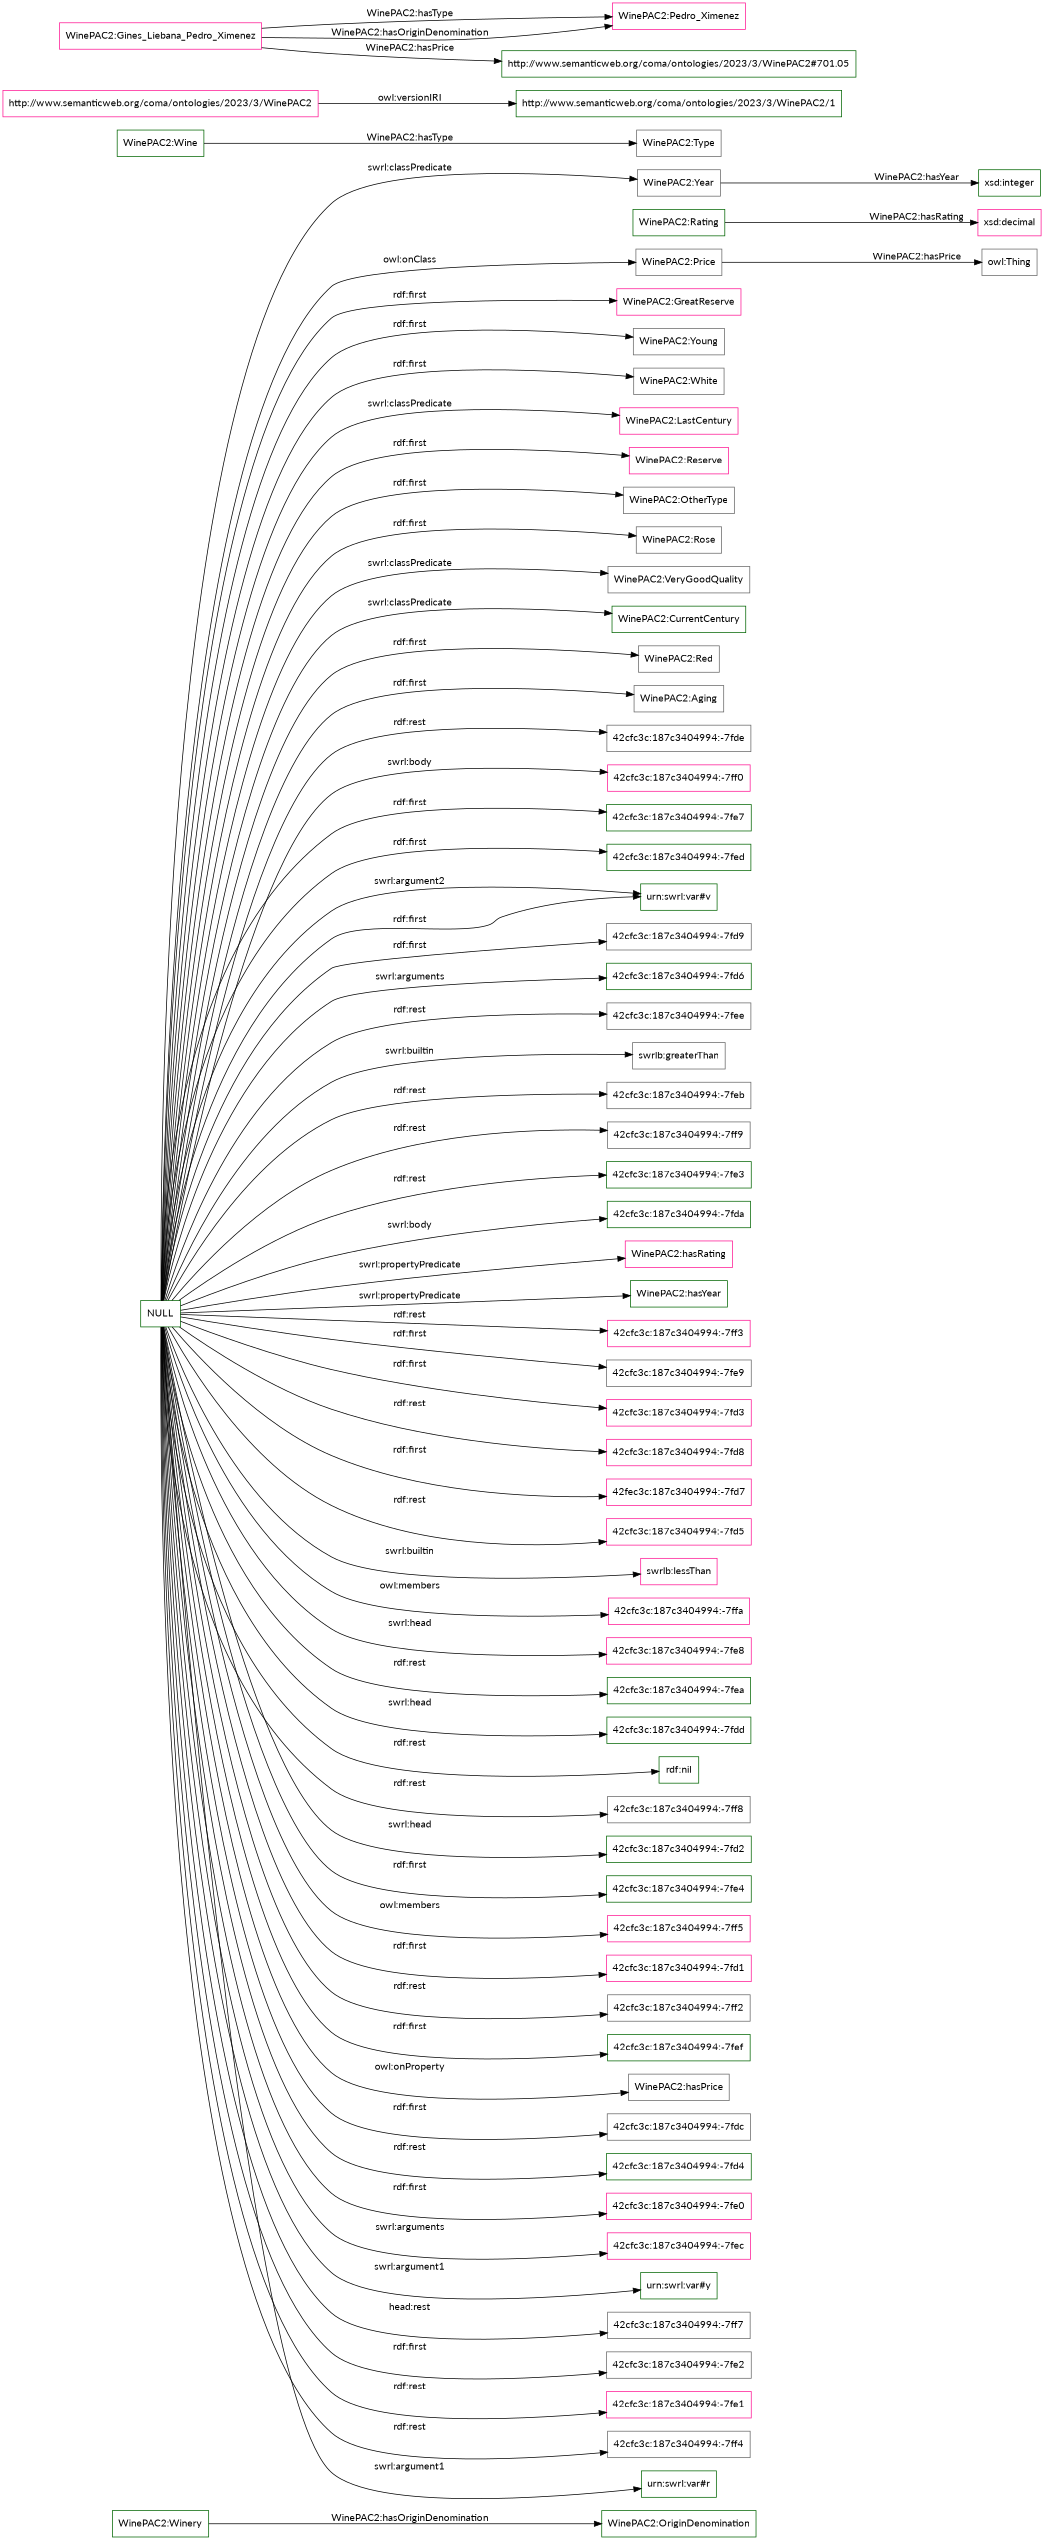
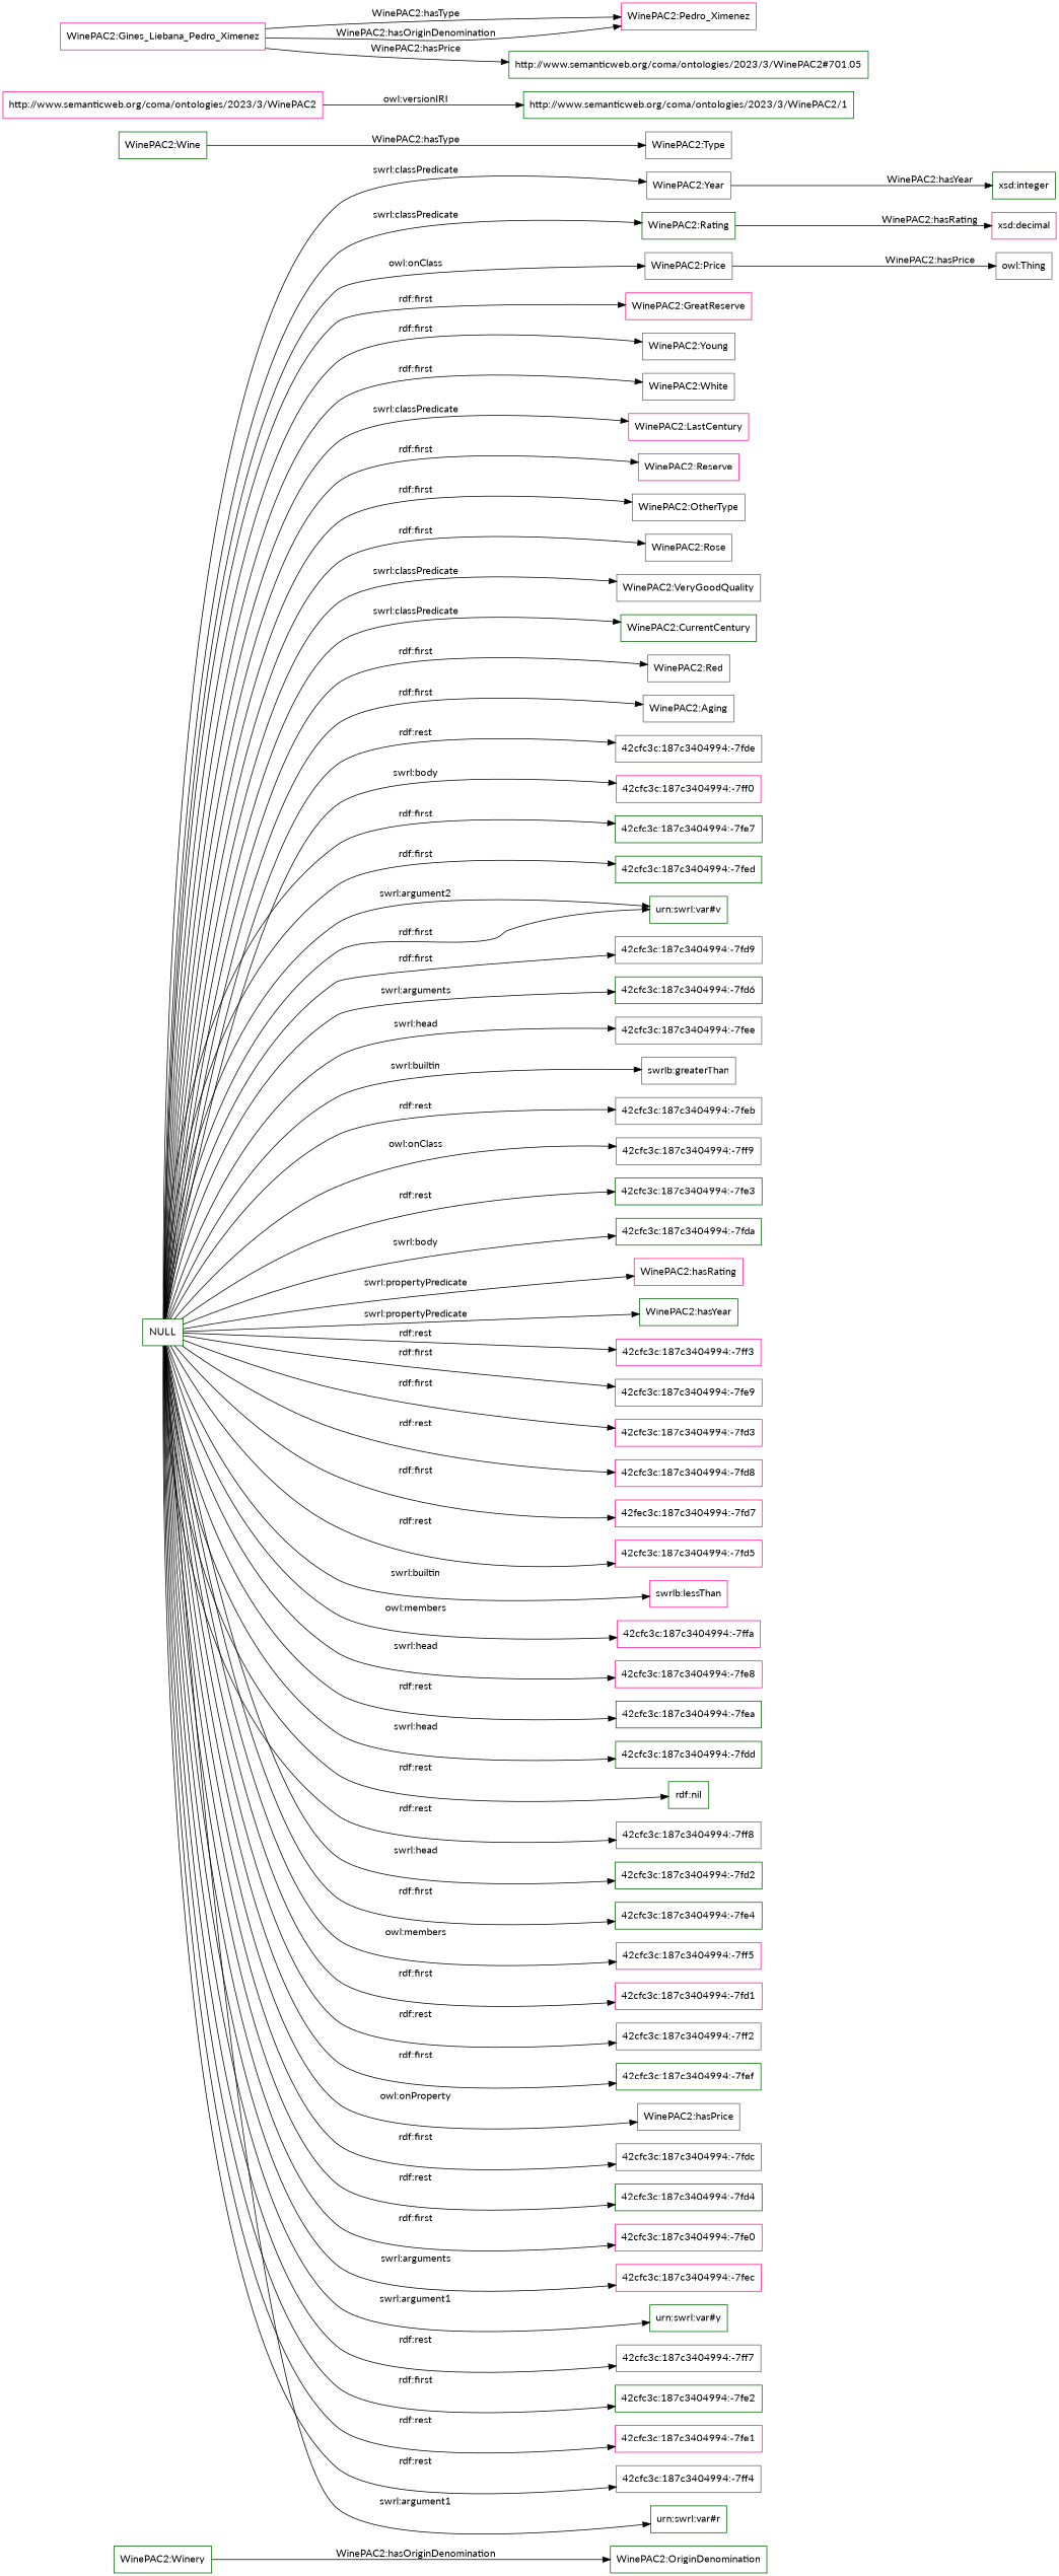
  digraph {
    fontname=Lato
    rankdir=LR
    node [color=darkgreen fontname=Lato shape=rectangle]
    edge [fontname=Lato]
    "WinePAC2:Winery"
    "WinePAC2:OriginDenomination"
    "xsd:integer"
    "WinePAC2:Year" [color=gray40]
    "WinePAC2:Wine"
    "WinePAC2:Type" [color=gray40]
    "WinePAC2:Rating"
    "xsd:decimal" [color=deeppink]
    "WinePAC2:Price" [color=gray40]
    "owl:Thing" [color=gray40]
    "http://www.semanticweb.org/coma/ontologies/2023/3/WinePAC2" [color=deeppink]
    "http://www.semanticweb.org/coma/ontologies/2023/3/WinePAC2/1"
    "WinePAC2:Gines_Liebana_Pedro_Ximenez" [color=deeppink]
    "WinePAC2:Pedro_Ximenez" [color=deeppink]
    "http://www.semanticweb.org/coma/ontologies/2023/3/WinePAC2#701.05"
    NULL
    "WinePAC2:GreatReserve" [color=deeppink]
    "WinePAC2:Young" [color=gray40]
    "WinePAC2:White" [color=gray40]
    "WinePAC2:LastCentury" [color=deeppink]
    "WinePAC2:Reserve" [color=deeppink]
    "WinePAC2:OtherType" [color=gray40]
    "WinePAC2:Rose" [color=gray40]
    "WinePAC2:VeryGoodQuality" [color=gray40]
    "WinePAC2:CurrentCentury"
    "WinePAC2:Red" [color=gray40]
    "WinePAC2:Aging" [color=gray40]
    "42cfc3c:187c3404994:-7fde" [color=gray40]
    "42cfc3c:187c3404994:-7ff0" [color=deeppink]
    "42cfc3c:187c3404994:-7fe7"
    "42cfc3c:187c3404994:-7fed"
    "urn:swrl:var#v"
    "42cfc3c:187c3404994:-7fd9" [color=gray40]
    "42cfc3c:187c3404994:-7fd6"
    "42cfc3c:187c3404994:-7fee" [color=gray40]
    "swrlb:greaterThan" [color=gray40]
    "42cfc3c:187c3404994:-7feb" [color=gray40]
    "42cfc3c:187c3404994:-7ff9" [color=gray40]
    "42cfc3c:187c3404994:-7fe3"
    "42cfc3c:187c3404994:-7fda"
    "WinePAC2:hasRating" [color=deeppink]
    "WinePAC2:hasYear"
    "42cfc3c:187c3404994:-7ff3" [color=deeppink]
    "42cfc3c:187c3404994:-7fe9" [color=gray40]
    "42cfc3c:187c3404994:-7fd3" [color=deeppink]
    "42cfc3c:187c3404994:-7fd8" [color=deeppink]
    n47 [color=deeppink label="42fec3c:187c3404994:-7fd7"]
    "42cfc3c:187c3404994:-7fd5" [color=deeppink]
    "swrlb:lessThan" [color=deeppink]
    "42cfc3c:187c3404994:-7ffa" [color=deeppink]
    "42cfc3c:187c3404994:-7fe8" [color=deeppink]
    "42cfc3c:187c3404994:-7fea"
    "42cfc3c:187c3404994:-7fdd"
    "rdf:nil"
    "42cfc3c:187c3404994:-7ff8" [color=gray40]
    "42cfc3c:187c3404994:-7fd2"
    "42cfc3c:187c3404994:-7fe4"
    "42cfc3c:187c3404994:-7ff5" [color=deeppink]
    "42cfc3c:187c3404994:-7fd1" [color=deeppink]
    "42cfc3c:187c3404994:-7ff2" [color=gray40]
    "42cfc3c:187c3404994:-7fef"
    "WinePAC2:hasPrice" [color=gray40]
    "42cfc3c:187c3404994:-7fdc" [color=gray40]
    "42cfc3c:187c3404994:-7fd4"
    "42cfc3c:187c3404994:-7fe0" [color=deeppink]
    "42cfc3c:187c3404994:-7fec" [color=deeppink]
    "urn:swrl:var#y"
    "42cfc3c:187c3404994:-7ff7" [color=gray40]
-   "42cfc3c:187c3404994:-7fe2" [color=gray40]
+   "42cfc3c:187c3404994:-7fe2"
    "42cfc3c:187c3404994:-7fe1" [color=deeppink]
    "42cfc3c:187c3404994:-7ff4" [color=gray40]
    "urn:swrl:var#r"
    "WinePAC2:Winery" -> "WinePAC2:OriginDenomination" [label="WinePAC2:hasOriginDenomination"]
    "WinePAC2:Year" -> "xsd:integer" [label="WinePAC2:hasYear"]
    "WinePAC2:Wine" -> "WinePAC2:Type" [label="WinePAC2:hasType"]
    "WinePAC2:Rating" -> "xsd:decimal" [label="WinePAC2:hasRating"]
    "WinePAC2:Price" -> "owl:Thing" [label="WinePAC2:hasPrice"]
    "http://www.semanticweb.org/coma/ontologies/2023/3/WinePAC2" -> "http://www.semanticweb.org/coma/ontologies/2023/3/WinePAC2/1" [label="owl:versionIRI"]
    "WinePAC2:Gines_Liebana_Pedro_Ximenez" -> "WinePAC2:Pedro_Ximenez" [label="WinePAC2:hasType"]
    "WinePAC2:Gines_Liebana_Pedro_Ximenez" -> "WinePAC2:Pedro_Ximenez" [label="WinePAC2:hasOriginDenomination"]
    "WinePAC2:Gines_Liebana_Pedro_Ximenez" -> "http://www.semanticweb.org/coma/ontologies/2023/3/WinePAC2#701.05" [label="WinePAC2:hasPrice"]
    NULL -> "WinePAC2:Year" [label="swrl:classPredicate"]
+   NULL -> "WinePAC2:Rating" [label="swrl:classPredicate"]
    NULL -> "WinePAC2:Price" [label="owl:onClass"]
    NULL -> "WinePAC2:GreatReserve" [label="rdf:first"]
    NULL -> "WinePAC2:Young" [label="rdf:first"]
    NULL -> "WinePAC2:White" [label="rdf:first"]
    NULL -> "WinePAC2:LastCentury" [label="swrl:classPredicate"]
    NULL -> "WinePAC2:Reserve" [label="rdf:first"]
    NULL -> "WinePAC2:OtherType" [label="rdf:first"]
    NULL -> "WinePAC2:Rose" [label="rdf:first"]
    NULL -> "WinePAC2:VeryGoodQuality" [label="swrl:classPredicate"]
    NULL -> "WinePAC2:CurrentCentury" [label="swrl:classPredicate"]
    NULL -> "WinePAC2:Red" [label="rdf:first"]
    NULL -> "WinePAC2:Aging" [label="rdf:first"]
    NULL -> "42cfc3c:187c3404994:-7fde" [label="rdf:rest"]
    NULL -> "42cfc3c:187c3404994:-7ff0" [label="swrl:body"]
    NULL -> "42cfc3c:187c3404994:-7fe7" [label="rdf:first"]
    NULL -> "42cfc3c:187c3404994:-7fed" [label="rdf:first"]
    NULL -> "urn:swrl:var#v" [label="swrl:argument2"]
    NULL -> "urn:swrl:var#v" [label="rdf:first"]
    NULL -> "42cfc3c:187c3404994:-7fd9" [label="rdf:first"]
    NULL -> "42cfc3c:187c3404994:-7fd6" [label="swrl:arguments"]
-   NULL -> "42cfc3c:187c3404994:-7fee" [label="rdf:rest"]
+   NULL -> "42cfc3c:187c3404994:-7fee" [label="swrl:head"]
    NULL -> "swrlb:greaterThan" [label="swrl:builtin"]
    NULL -> "42cfc3c:187c3404994:-7feb" [label="rdf:rest"]
-   NULL -> "42cfc3c:187c3404994:-7ff9" [label="rdf:rest"]
+   NULL -> "42cfc3c:187c3404994:-7ff9" [label="owl:onClass"]
    NULL -> "42cfc3c:187c3404994:-7fe3" [label="rdf:rest"]
    NULL -> "42cfc3c:187c3404994:-7fda" [label="swrl:body"]
    NULL -> "WinePAC2:hasRating" [label="swrl:propertyPredicate"]
    NULL -> "WinePAC2:hasYear" [label="swrl:propertyPredicate"]
    NULL -> "42cfc3c:187c3404994:-7ff3" [label="rdf:rest"]
    NULL -> "42cfc3c:187c3404994:-7fe9" [label="rdf:first"]
    NULL -> "42cfc3c:187c3404994:-7fd3" [label="rdf:first"]
    NULL -> "42cfc3c:187c3404994:-7fd8" [label="rdf:rest"]
    NULL -> n47 [label="rdf:first"]
    NULL -> "42cfc3c:187c3404994:-7fd5" [label="rdf:rest"]
    NULL -> "swrlb:lessThan" [label="swrl:builtin"]
    NULL -> "42cfc3c:187c3404994:-7ffa" [label="owl:members"]
    NULL -> "42cfc3c:187c3404994:-7fe8" [label="swrl:head"]
    NULL -> "42cfc3c:187c3404994:-7fea" [label="rdf:rest"]
    NULL -> "42cfc3c:187c3404994:-7fdd" [label="swrl:head"]
    NULL -> "rdf:nil" [label="rdf:rest"]
    NULL -> "42cfc3c:187c3404994:-7ff8" [label="rdf:rest"]
    NULL -> "42cfc3c:187c3404994:-7fd2" [label="swrl:head"]
    NULL -> "42cfc3c:187c3404994:-7fe4" [label="rdf:first"]
    NULL -> "42cfc3c:187c3404994:-7ff5" [label="owl:members"]
    NULL -> "42cfc3c:187c3404994:-7fd1" [label="rdf:first"]
    NULL -> "42cfc3c:187c3404994:-7ff2" [label="rdf:rest"]
    NULL -> "42cfc3c:187c3404994:-7fef" [label="rdf:first"]
    NULL -> "WinePAC2:hasPrice" [label="owl:onProperty"]
    NULL -> "42cfc3c:187c3404994:-7fdc" [label="rdf:first"]
    NULL -> "42cfc3c:187c3404994:-7fd4" [label="rdf:rest"]
    NULL -> "42cfc3c:187c3404994:-7fe0" [label="rdf:first"]
    NULL -> "42cfc3c:187c3404994:-7fec" [label="swrl:arguments"]
    NULL -> "urn:swrl:var#y" [label="swrl:argument1"]
-   NULL -> "42cfc3c:187c3404994:-7ff7" [label="head:rest"]
+   NULL -> "42cfc3c:187c3404994:-7ff7" [label="rdf:rest"]
    NULL -> "42cfc3c:187c3404994:-7fe2" [label="rdf:first"]
    NULL -> "42cfc3c:187c3404994:-7fe1" [label="rdf:rest"]
    NULL -> "42cfc3c:187c3404994:-7ff4" [label="rdf:rest"]
    NULL -> "urn:swrl:var#r" [label="swrl:argument1"]
  }
